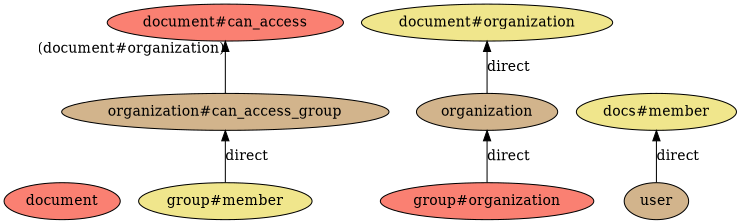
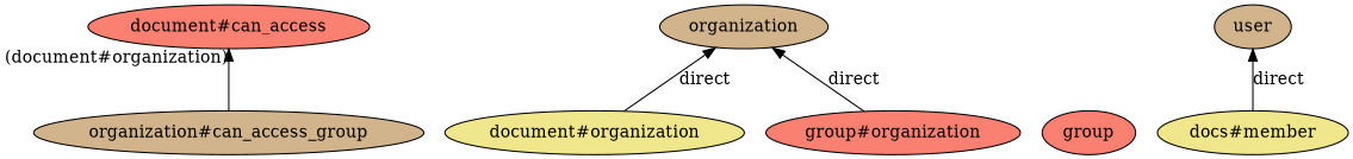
  digraph {
    rankdir=BT
    node [fillcolor=salmon style=filled]
-   n1 [label=document]
    n2 [label="document#can_access"]
    n3 [fillcolor=tan label="organization#can_access_group"]
    n4 [fillcolor=khaki label="document#organization"]
    n5 [fillcolor=tan label=organization]
    n6 [label="group#organization"]
-   n8 [fillcolor=khaki label="group#member"]
+   n7 [label=group]
    n9 [fillcolor=tan label=user]
    n10 [fillcolor=khaki label="docs#member"]
    n3 -> n2 [headlabel="(document#organization)"]
-   n5 -> n4 [label=direct]
+   n4 -> n5 [label=direct]
    n6 -> n5 [label=direct]
-   n8 -> n3 [label=direct]
-   n9 -> n10 [label=direct]
+   n10 -> n9 [label=direct]
  }
